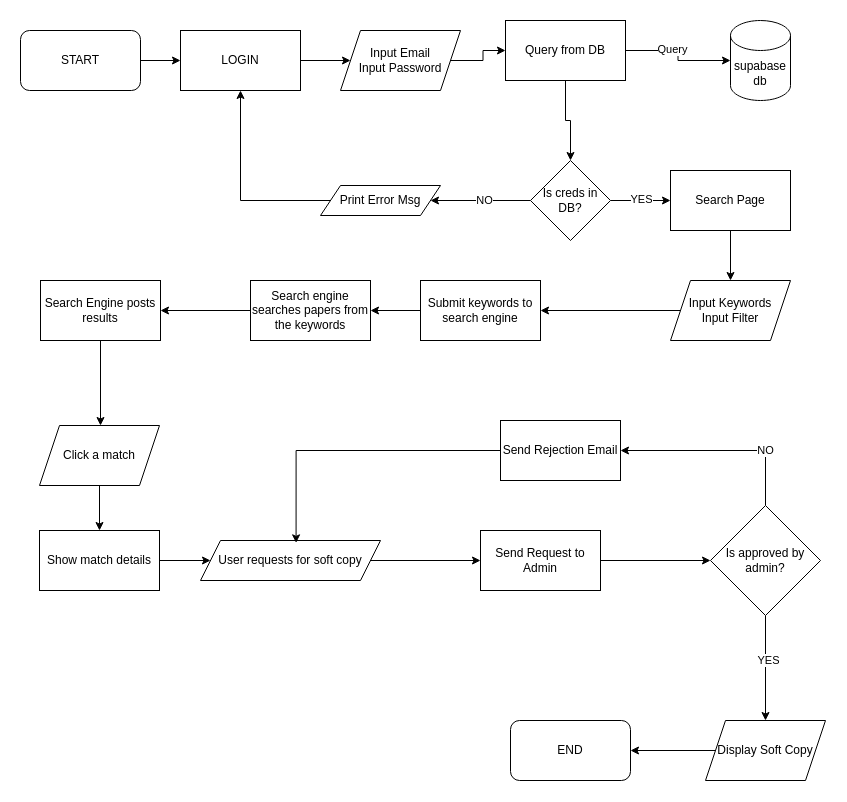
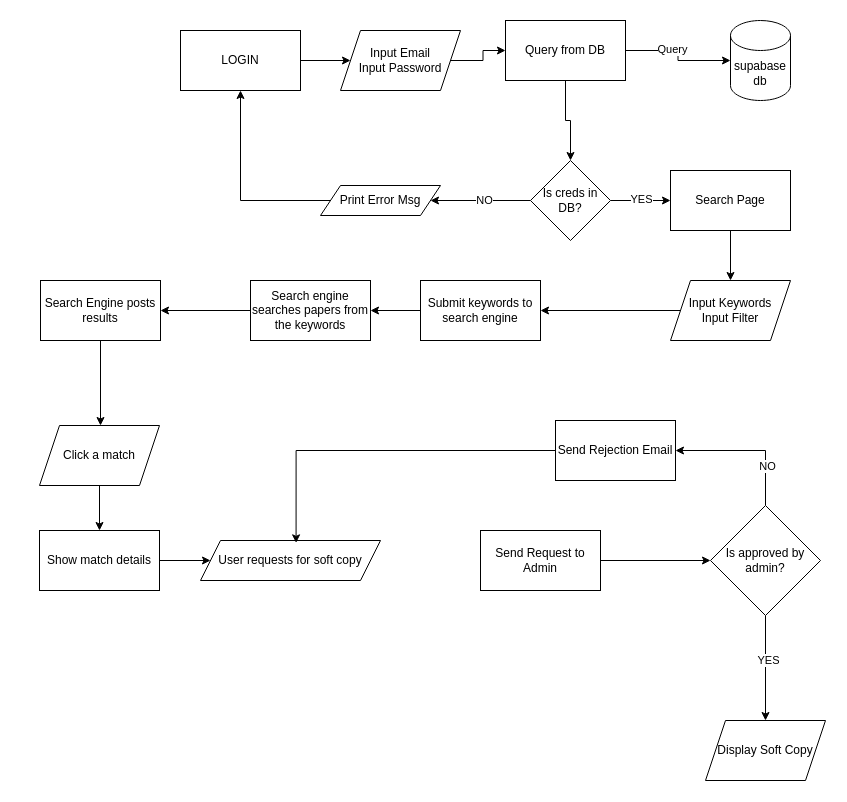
  <mxCell id="0" />
  <mxCell id="1" parent="0" />
- <mxCell id="2" value="" style="edgeStyle=orthogonalEdgeStyle;rounded=0;orthogonalLoop=1;jettySize=auto;html=1;" parent="1" source="3" target="5" edge="1"><mxGeometry relative="1" as="geometry" /></mxCell>
- <mxCell id="3" value="START" style="rounded=1;whiteSpace=wrap;html=1;" parent="1" vertex="1"><mxGeometry x="20" y="30" width="120" height="60" as="geometry" /></mxCell>
  <mxCell id="4" value="" style="edgeStyle=orthogonalEdgeStyle;rounded=0;orthogonalLoop=1;jettySize=auto;html=1;" parent="1" source="5" target="7" edge="1"><mxGeometry relative="1" as="geometry" /></mxCell>
  <mxCell id="5" value="LOGIN" style="rounded=0;whiteSpace=wrap;html=1;" parent="1" vertex="1"><mxGeometry x="180" y="30" width="120" height="60" as="geometry" /></mxCell>
  <mxCell id="6" value="" style="edgeStyle=orthogonalEdgeStyle;rounded=0;orthogonalLoop=1;jettySize=auto;html=1;" parent="1" source="7" target="16" edge="1"><mxGeometry relative="1" as="geometry" /></mxCell>
  <mxCell id="7" value="Input Email&lt;div&gt;Input Password&lt;/div&gt;" style="shape=parallelogram;perimeter=parallelogramPerimeter;whiteSpace=wrap;html=1;fixedSize=1;" parent="1" vertex="1"><mxGeometry x="340" y="30" width="120" height="60" as="geometry" /></mxCell>
  <mxCell id="8" value="" style="edgeStyle=orthogonalEdgeStyle;rounded=0;orthogonalLoop=1;jettySize=auto;html=1;" parent="1" source="12" target="19" edge="1"><mxGeometry relative="1" as="geometry" /></mxCell>
  <mxCell id="9" value="NO" style="edgeLabel;html=1;align=center;verticalAlign=middle;resizable=0;points=[];" parent="8" vertex="1" connectable="0"><mxGeometry x="-0.059" y="-1" relative="1" as="geometry"><mxPoint as="offset" /></mxGeometry></mxCell>
  <mxCell id="10" value="" style="edgeStyle=orthogonalEdgeStyle;rounded=0;orthogonalLoop=1;jettySize=auto;html=1;" parent="1" source="12" target="21" edge="1"><mxGeometry relative="1" as="geometry" /></mxCell>
  <mxCell id="11" value="YES" style="edgeLabel;html=1;align=center;verticalAlign=middle;resizable=0;points=[];" parent="10" vertex="1" connectable="0"><mxGeometry x="0.004" y="2" relative="1" as="geometry"><mxPoint as="offset" /></mxGeometry></mxCell>
  <mxCell id="12" value="Is creds in DB?" style="rhombus;whiteSpace=wrap;html=1;" parent="1" vertex="1"><mxGeometry x="530" y="160" width="80" height="80" as="geometry" /></mxCell>
  <mxCell id="13" value="" style="edgeStyle=orthogonalEdgeStyle;rounded=0;orthogonalLoop=1;jettySize=auto;html=1;" parent="1" source="16" target="17" edge="1"><mxGeometry relative="1" as="geometry" /></mxCell>
  <mxCell id="14" value="Query" style="edgeLabel;html=1;align=center;verticalAlign=middle;resizable=0;points=[];" parent="13" vertex="1" connectable="0"><mxGeometry x="-0.192" y="2" relative="1" as="geometry"><mxPoint as="offset" /></mxGeometry></mxCell>
  <mxCell id="15" value="" style="edgeStyle=orthogonalEdgeStyle;rounded=0;orthogonalLoop=1;jettySize=auto;html=1;" parent="1" source="16" target="12" edge="1"><mxGeometry relative="1" as="geometry" /></mxCell>
  <mxCell id="16" value="Query from DB" style="rounded=0;whiteSpace=wrap;html=1;" parent="1" vertex="1"><mxGeometry x="505" y="20" width="120" height="60" as="geometry" /></mxCell>
  <mxCell id="17" value="supabase db" style="shape=cylinder3;whiteSpace=wrap;html=1;boundedLbl=1;backgroundOutline=1;size=15;" parent="1" vertex="1"><mxGeometry x="730" y="20" width="60" height="80" as="geometry" /></mxCell>
  <mxCell id="18" style="edgeStyle=orthogonalEdgeStyle;rounded=0;orthogonalLoop=1;jettySize=auto;html=1;entryX=0.5;entryY=1;entryDx=0;entryDy=0;" parent="1" source="19" target="5" edge="1"><mxGeometry relative="1" as="geometry" /></mxCell>
  <mxCell id="19" value="Print Error Msg" style="shape=parallelogram;perimeter=parallelogramPerimeter;whiteSpace=wrap;html=1;fixedSize=1;" parent="1" vertex="1"><mxGeometry x="320" y="185" width="120" height="30" as="geometry" /></mxCell>
  <mxCell id="20" value="" style="edgeStyle=orthogonalEdgeStyle;rounded=0;orthogonalLoop=1;jettySize=auto;html=1;" parent="1" source="21" target="23" edge="1"><mxGeometry relative="1" as="geometry" /></mxCell>
  <mxCell id="21" value="Search Page" style="whiteSpace=wrap;html=1;" parent="1" vertex="1"><mxGeometry x="670" y="170" width="120" height="60" as="geometry" /></mxCell>
  <mxCell id="22" value="" style="edgeStyle=orthogonalEdgeStyle;rounded=0;orthogonalLoop=1;jettySize=auto;html=1;" parent="1" source="23" target="25" edge="1"><mxGeometry relative="1" as="geometry" /></mxCell>
  <mxCell id="23" value="Input Keywords&lt;div&gt;Input Filter&lt;/div&gt;" style="shape=parallelogram;perimeter=parallelogramPerimeter;whiteSpace=wrap;html=1;fixedSize=1;" parent="1" vertex="1"><mxGeometry x="670" y="280" width="120" height="60" as="geometry" /></mxCell>
  <mxCell id="24" value="" style="edgeStyle=orthogonalEdgeStyle;rounded=0;orthogonalLoop=1;jettySize=auto;html=1;" parent="1" source="25" target="27" edge="1"><mxGeometry relative="1" as="geometry" /></mxCell>
  <mxCell id="25" value="Submit keywords to search engine" style="whiteSpace=wrap;html=1;" parent="1" vertex="1"><mxGeometry x="420" y="280" width="120" height="60" as="geometry" /></mxCell>
  <mxCell id="26" value="" style="edgeStyle=orthogonalEdgeStyle;rounded=0;orthogonalLoop=1;jettySize=auto;html=1;" parent="1" source="27" target="29" edge="1"><mxGeometry relative="1" as="geometry" /></mxCell>
  <mxCell id="27" value="Search engine searches papers from the keywords" style="whiteSpace=wrap;html=1;" parent="1" vertex="1"><mxGeometry x="250" y="280" width="120" height="60" as="geometry" /></mxCell>
  <mxCell id="28" value="" style="edgeStyle=orthogonalEdgeStyle;rounded=0;orthogonalLoop=1;jettySize=auto;html=1;" parent="1" source="29" edge="1"><mxGeometry relative="1" as="geometry"><mxPoint x="100" y="425" as="targetPoint" /></mxGeometry></mxCell>
  <mxCell id="29" value="Search Engine posts results" style="whiteSpace=wrap;html=1;" parent="1" vertex="1"><mxGeometry x="40" y="280" width="120" height="60" as="geometry" /></mxCell>
  <mxCell id="30" value="" style="edgeStyle=orthogonalEdgeStyle;rounded=0;orthogonalLoop=1;jettySize=auto;html=1;" parent="1" source="31" target="33" edge="1"><mxGeometry relative="1" as="geometry" /></mxCell>
  <mxCell id="31" value="Click a match" style="shape=parallelogram;perimeter=parallelogramPerimeter;whiteSpace=wrap;html=1;fixedSize=1;" parent="1" vertex="1"><mxGeometry x="39" y="425" width="120" height="60" as="geometry" /></mxCell>
  <mxCell id="32" value="" style="edgeStyle=orthogonalEdgeStyle;rounded=0;orthogonalLoop=1;jettySize=auto;html=1;" parent="1" source="33" target="35" edge="1"><mxGeometry relative="1" as="geometry" /></mxCell>
  <mxCell id="33" value="Show match details" style="whiteSpace=wrap;html=1;" parent="1" vertex="1"><mxGeometry x="39" y="530" width="120" height="60" as="geometry" /></mxCell>
- <mxCell id="34" value="" style="edgeStyle=orthogonalEdgeStyle;rounded=0;orthogonalLoop=1;jettySize=auto;html=1;" parent="1" source="35" target="37" edge="1"><mxGeometry relative="1" as="geometry" /></mxCell>
  <mxCell id="35" value="User requests for soft copy" style="shape=parallelogram;perimeter=parallelogramPerimeter;whiteSpace=wrap;html=1;fixedSize=1;" parent="1" vertex="1"><mxGeometry x="200" y="540" width="180" height="40" as="geometry" /></mxCell>
  <mxCell id="36" value="" style="edgeStyle=orthogonalEdgeStyle;rounded=0;orthogonalLoop=1;jettySize=auto;html=1;" parent="1" source="37" target="42" edge="1"><mxGeometry relative="1" as="geometry" /></mxCell>
  <mxCell id="37" value="Send Request to Admin" style="rounded=0;whiteSpace=wrap;html=1;" parent="1" vertex="1"><mxGeometry x="480" y="530" width="120" height="60" as="geometry" /></mxCell>
  <mxCell id="38" value="" style="edgeStyle=orthogonalEdgeStyle;rounded=0;orthogonalLoop=1;jettySize=auto;html=1;entryX=1;entryY=0.5;entryDx=0;entryDy=0;exitX=0.5;exitY=0;exitDx=0;exitDy=0;" parent="1" source="42" target="43" edge="1"><mxGeometry relative="1" as="geometry"><mxPoint x="780" y="490" as="sourcePoint" /><mxPoint x="690" y="380" as="targetPoint" /></mxGeometry></mxCell>
  <mxCell id="39" value="NO" style="edgeLabel;html=1;align=center;verticalAlign=middle;resizable=0;points=[];" parent="38" vertex="1" connectable="0"><mxGeometry x="-0.444" y="-1" relative="1" as="geometry"><mxPoint as="offset" /></mxGeometry></mxCell>
  <mxCell id="40" value="" style="edgeStyle=orthogonalEdgeStyle;rounded=0;orthogonalLoop=1;jettySize=auto;html=1;exitX=0.5;exitY=1;exitDx=0;exitDy=0;entryX=0.5;entryY=0;entryDx=0;entryDy=0;" parent="1" source="42" target="46" edge="1"><mxGeometry relative="1" as="geometry"><mxPoint x="665" y="720" as="targetPoint" /></mxGeometry></mxCell>
  <mxCell id="41" value="YES" style="edgeLabel;html=1;align=center;verticalAlign=middle;resizable=0;points=[];" parent="40" vertex="1" connectable="0"><mxGeometry x="-0.159" y="2" relative="1" as="geometry"><mxPoint as="offset" /></mxGeometry></mxCell>
  <mxCell id="42" value="Is approved by admin?" style="rhombus;whiteSpace=wrap;html=1;" parent="1" vertex="1"><mxGeometry x="710" y="505" width="110" height="110" as="geometry" /></mxCell>
- <mxCell id="43" value="Send Rejection Email" style="whiteSpace=wrap;html=1;" parent="1" vertex="1"><mxGeometry x="500" y="420" width="120" height="60" as="geometry" /></mxCell>
+ <mxCell id="43" value="Send Rejection Email" style="whiteSpace=wrap;html=1;" parent="1" vertex="1"><mxGeometry x="555" y="420" width="120" height="60" as="geometry" /></mxCell>
  <mxCell id="44" style="edgeStyle=orthogonalEdgeStyle;rounded=0;orthogonalLoop=1;jettySize=auto;html=1;entryX=0.531;entryY=0.059;entryDx=0;entryDy=0;entryPerimeter=0;" parent="1" source="43" target="35" edge="1"><mxGeometry relative="1" as="geometry" /></mxCell>
- <mxCell id="45" value="" style="edgeStyle=orthogonalEdgeStyle;rounded=0;orthogonalLoop=1;jettySize=auto;html=1;" parent="1" source="46" target="47" edge="1"><mxGeometry relative="1" as="geometry" /></mxCell>
  <mxCell id="46" value="Display Soft Copy" style="shape=parallelogram;perimeter=parallelogramPerimeter;whiteSpace=wrap;html=1;fixedSize=1;" parent="1" vertex="1"><mxGeometry x="705" y="720" width="120" height="60" as="geometry" /></mxCell>
- <mxCell id="47" value="END" style="rounded=1;whiteSpace=wrap;html=1;" parent="1" vertex="1"><mxGeometry x="510" y="720" width="120" height="60" as="geometry" /></mxCell>
